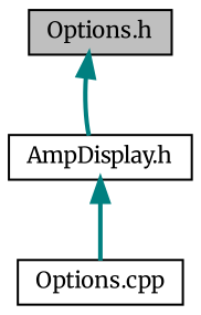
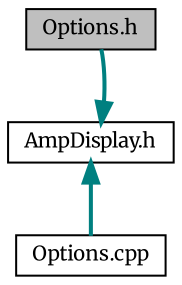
  digraph {
    fontname=Merriweather
    node [color=black fillcolor=white fontname=Merriweather fontsize=10 shape=record style=filled]
    edge [color=teal dir=back fontname=Merriweather fontsize=10 labelfontname=Helvetica labelfontsize=10 style=bold]
    n1 [fillcolor=grey75 fontcolor=black height=0.2 label="Options.h" width=0.4]
    n2 [height=0.2 label="AmpDisplay.h" width=0.4]
    n3 [height=0.2 label="Options.cpp" width=0.4]
-   n1 -> n2
+   n2 -> n1
    n2 -> n3
  }
